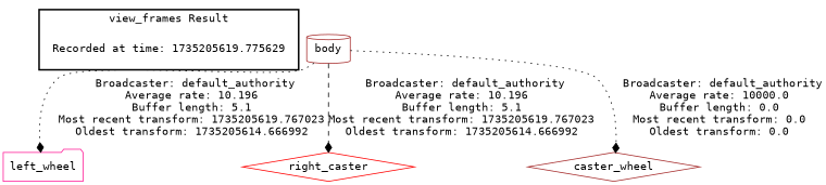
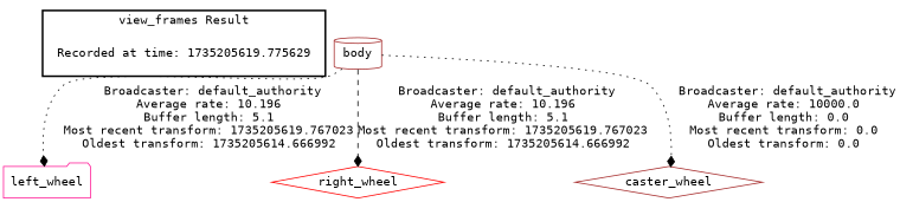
  digraph {
    fontname="DejaVu Sans Mono"
    node [color=deeppink fontname="DejaVu Sans Mono" shape=diamond]
    edge [arrowhead=diamond fontname="DejaVu Sans Mono" style=dotted]
    "Recorded at time: 1735205619.775629" [shape=plaintext]
    body [color=brown shape=cylinder]
    left_wheel [shape=folder]
-   right_wheel [color=red label=right_caster]
+   right_wheel [color=red]
    caster_wheel [color=brown]
    subgraph cluster_1 {
      color=black
      label="view_frames Result"
      style=bold
      "Recorded at time: 1735205619.775629"
    }
    body -> left_wheel [label=" Broadcaster: default_authority\nAverage rate: 10.196\nBuffer length: 5.1\nMost recent transform: 1735205619.767023\nOldest transform: 1735205614.666992\n"]
    body -> right_wheel [label=" Broadcaster: default_authority\nAverage rate: 10.196\nBuffer length: 5.1\nMost recent transform: 1735205619.767023\nOldest transform: 1735205614.666992\n" style=dashed]
    body -> caster_wheel [label=" Broadcaster: default_authority\nAverage rate: 10000.0\nBuffer length: 0.0\nMost recent transform: 0.0\nOldest transform: 0.0\n"]
  }
